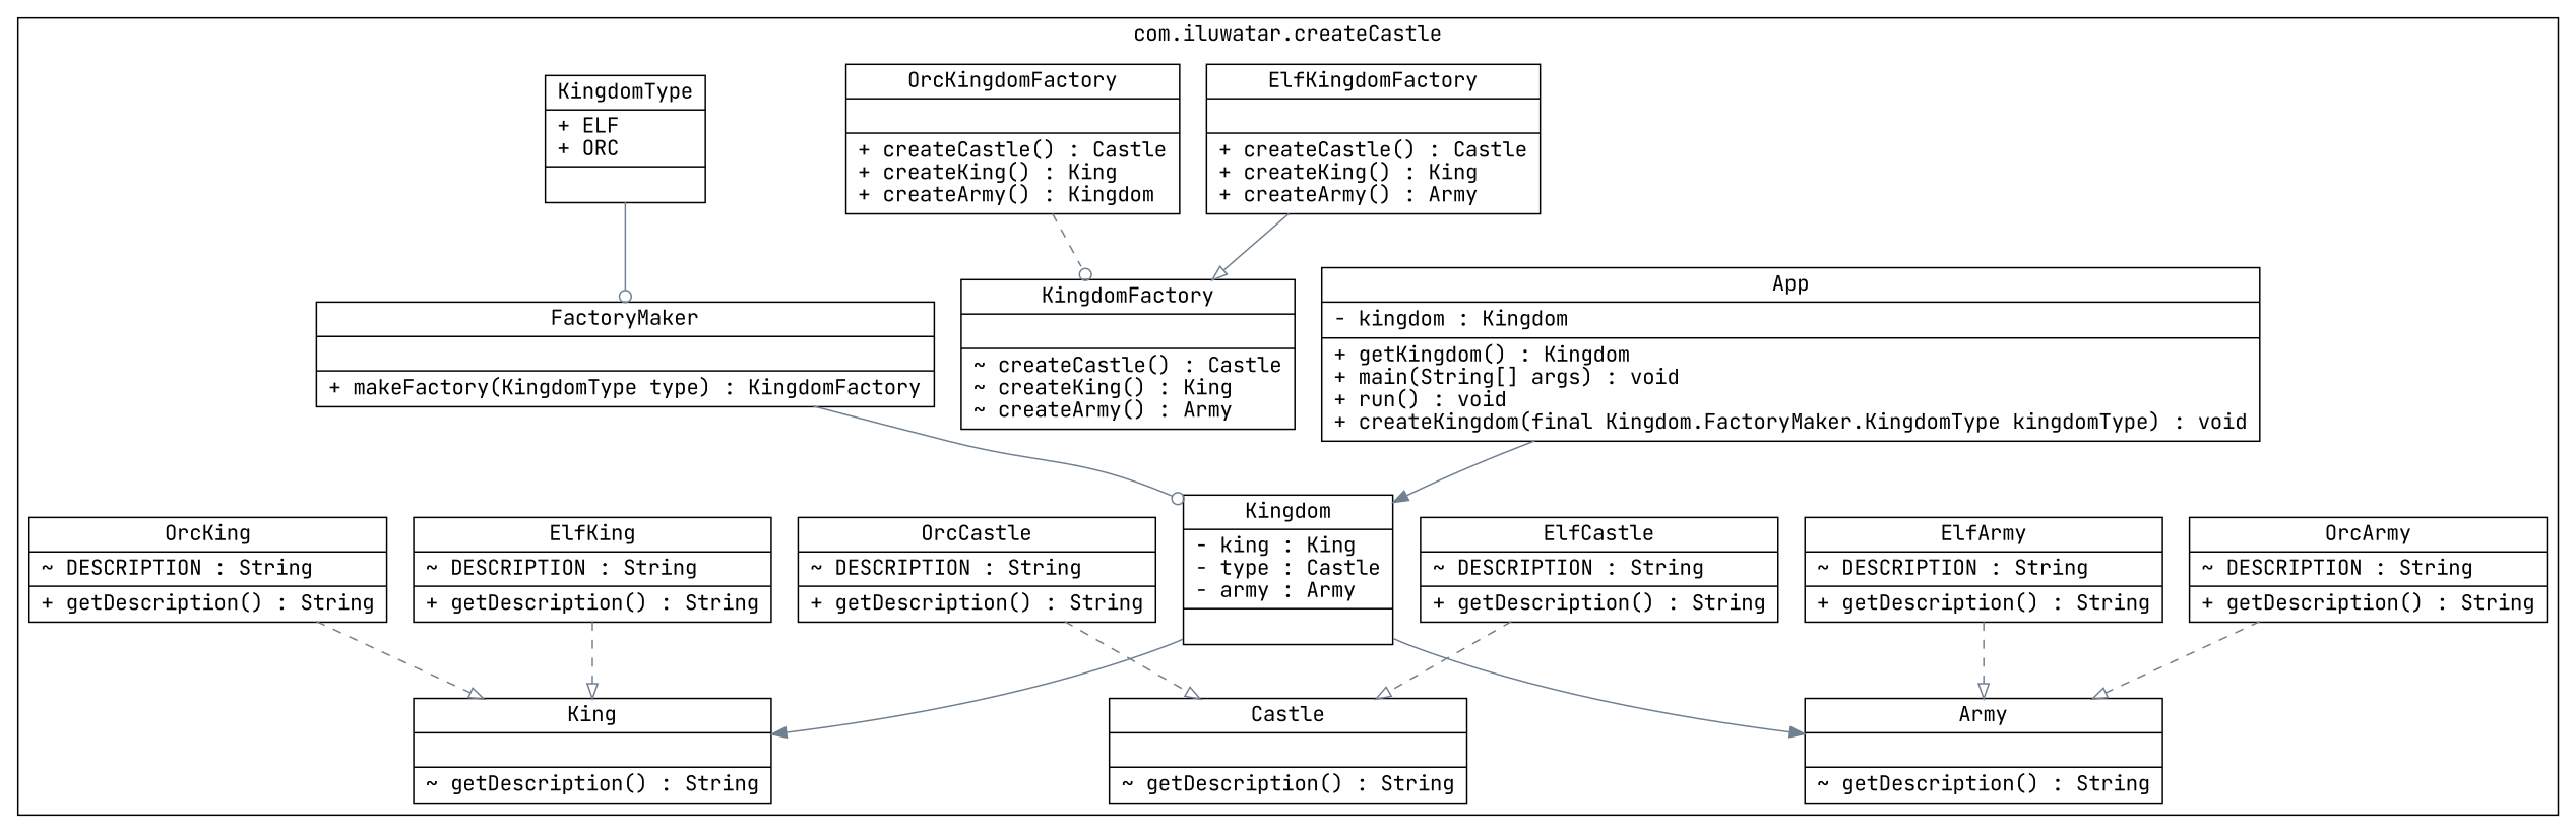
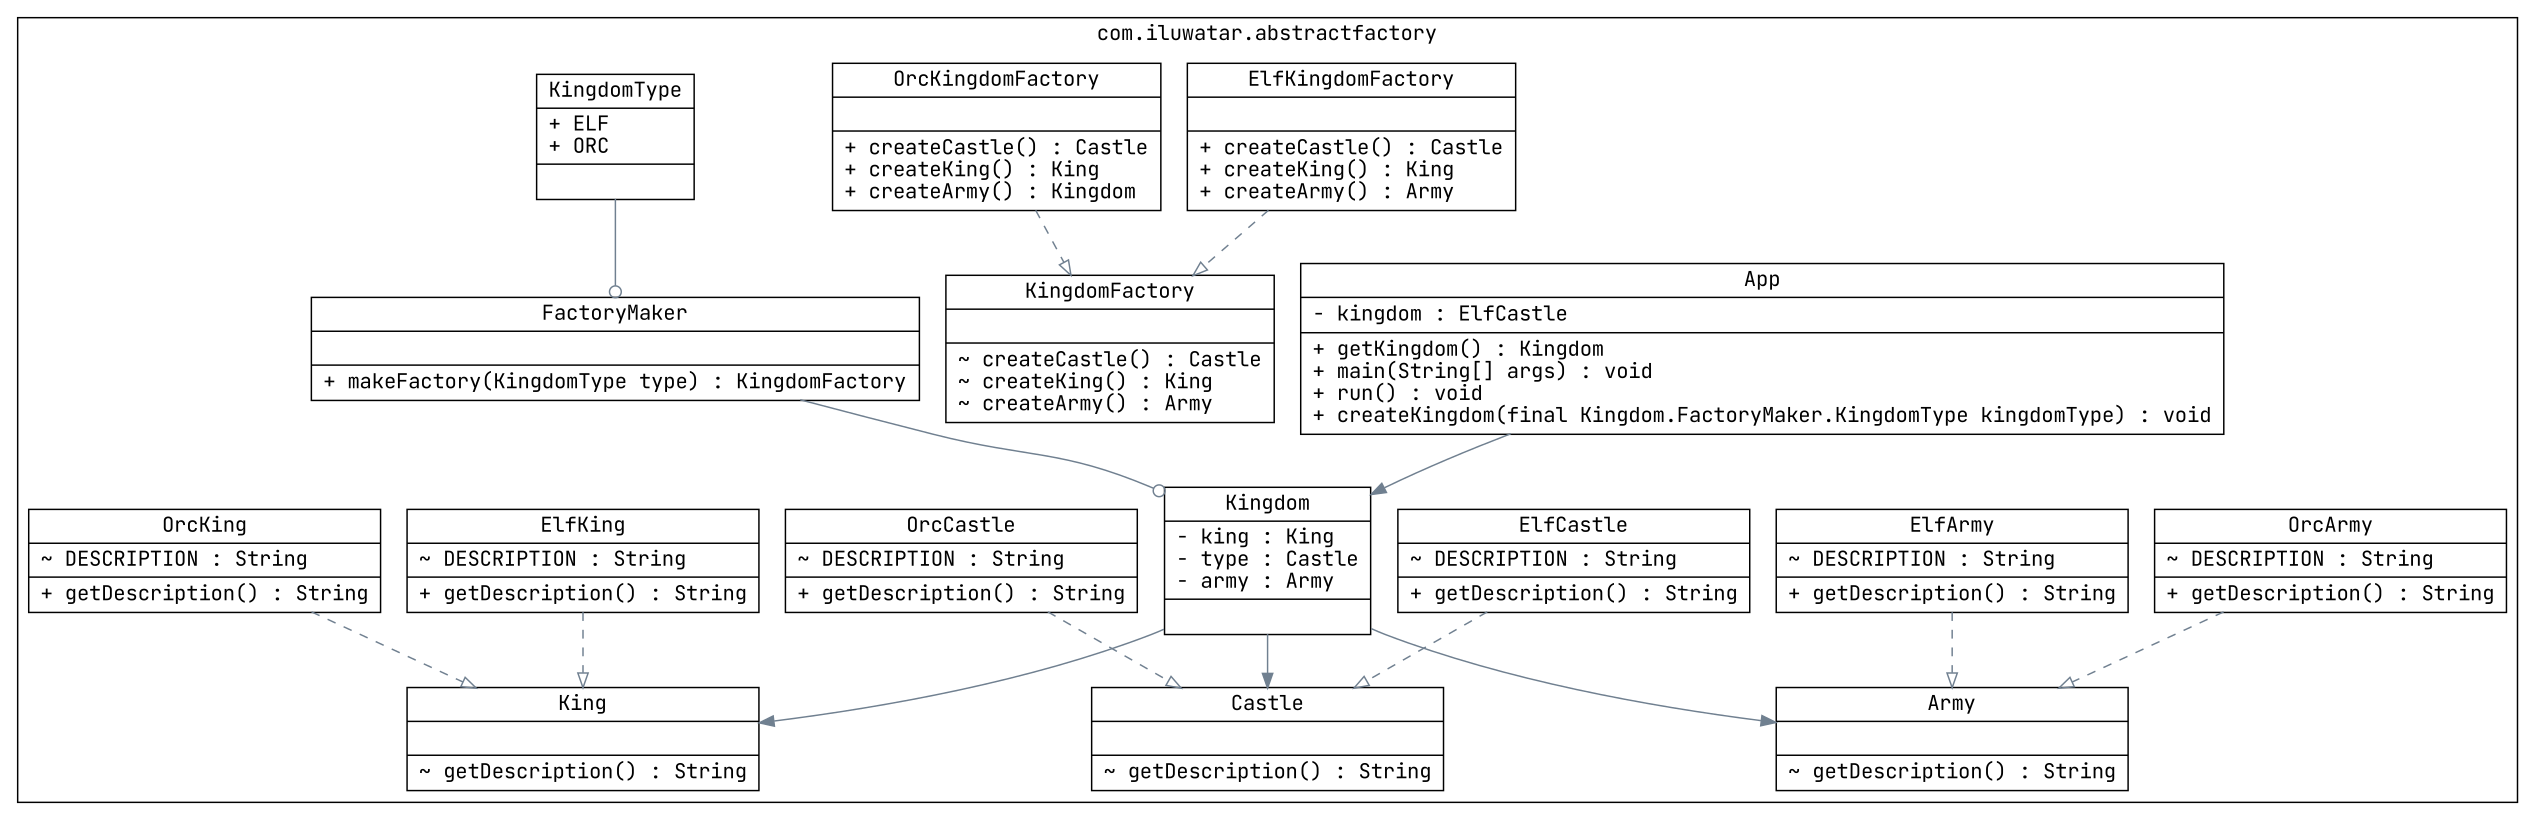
  digraph {
    fontname="JetBrains Mono"
    node [fontname="JetBrains Mono" shape=record]
    edge [arrowhead=empty color=slategray fontname="JetBrains Mono" fontsize=11 style=dashed]
    n1 [label="{OrcKingdomFactory |  | + createCastle() : Castle\l+ createKing() : King\l+ createArmy() : Kingdom\l}"]
    n2 [label="{OrcArmy | ~ DESCRIPTION : String\l | + getDescription() : String\l}"]
    n3 [label="{ElfCastle | ~ DESCRIPTION : String\l | + getDescription() : String\l}"]
    n4 [label="{ElfKing | ~ DESCRIPTION : String\l | + getDescription() : String\l}"]
    n5 [label="{KingdomFactory |  | ~ createCastle() : Castle\l~ createKing() : King\l~ createArmy() : Army\l}"]
    n6 [label="{King |  | ~ getDescription() : String\l}"]
-   n7 [label="{App | - kingdom : Kingdom\l | + getKingdom() : Kingdom\l+ main(String[] args) : void\l+ run() : void\l+ createKingdom(final Kingdom.FactoryMaker.KingdomType kingdomType) : void\l}"]
+   n7 [label="{App | - kingdom : ElfCastle\l | + getKingdom() : Kingdom\l+ main(String[] args) : void\l+ run() : void\l+ createKingdom(final Kingdom.FactoryMaker.KingdomType kingdomType) : void\l}"]
    n8 [label="{Castle |  | ~ getDescription() : String\l}"]
    n9 [label="{Army |  | ~ getDescription() : String\l}"]
    n10 [label="{ElfArmy | ~ DESCRIPTION : String\l | + getDescription() : String\l}"]
    n11 [label="{ElfKingdomFactory |  | + createCastle() : Castle\l+ createKing() : King\l+ createArmy() : Army\l}"]
    n12 [label="{Kingdom | - king : King\l- type : Castle\l- army : Army\l | }"]
    n13 [label="{FactoryMaker |  | + makeFactory(KingdomType type) : KingdomFactory\l}"]
    n14 [label="{KingdomType | + ELF\l+ ORC\l | }"]
    n15 [label="{OrcKing | ~ DESCRIPTION : String\l | + getDescription() : String\l}"]
    n16 [label="{OrcCastle | ~ DESCRIPTION : String\l | + getDescription() : String\l}"]
    subgraph cluster_1 {
-     label="com.iluwatar.createCastle"
+     label="com.iluwatar.abstractfactory"
      n1
      n2
      n3
      n4
      n5
      n6
      n7
      n8
      n9
      n10
      n11
      n12
      n13
      n14
      n15
      n16
    }
-   n1 -> n5 [arrowhead=odot]
+   n1 -> n5
    n2 -> n9
    n3 -> n8
    n4 -> n6
    n7 -> n12 [arrowhead=normal arrowtail=none dir=forward style=""]
    n10 -> n9
-   n11 -> n5 [style=solid]
+   n11 -> n5
    n12 -> n6 [arrowhead=normal arrowtail=none dir=forward style=""]
+   n12 -> n8 [arrowhead=normal arrowtail=none dir=forward style=""]
    n12 -> n9 [arrowhead=normal arrowtail=none dir=forward style=""]
    n13 -> n12 [arrowhead=odot arrowtail=none dir=forward style=""]
    n14 -> n13 [arrowhead=odot arrowtail=none dir=forward style=""]
    n15 -> n6
    n16 -> n8
  }
